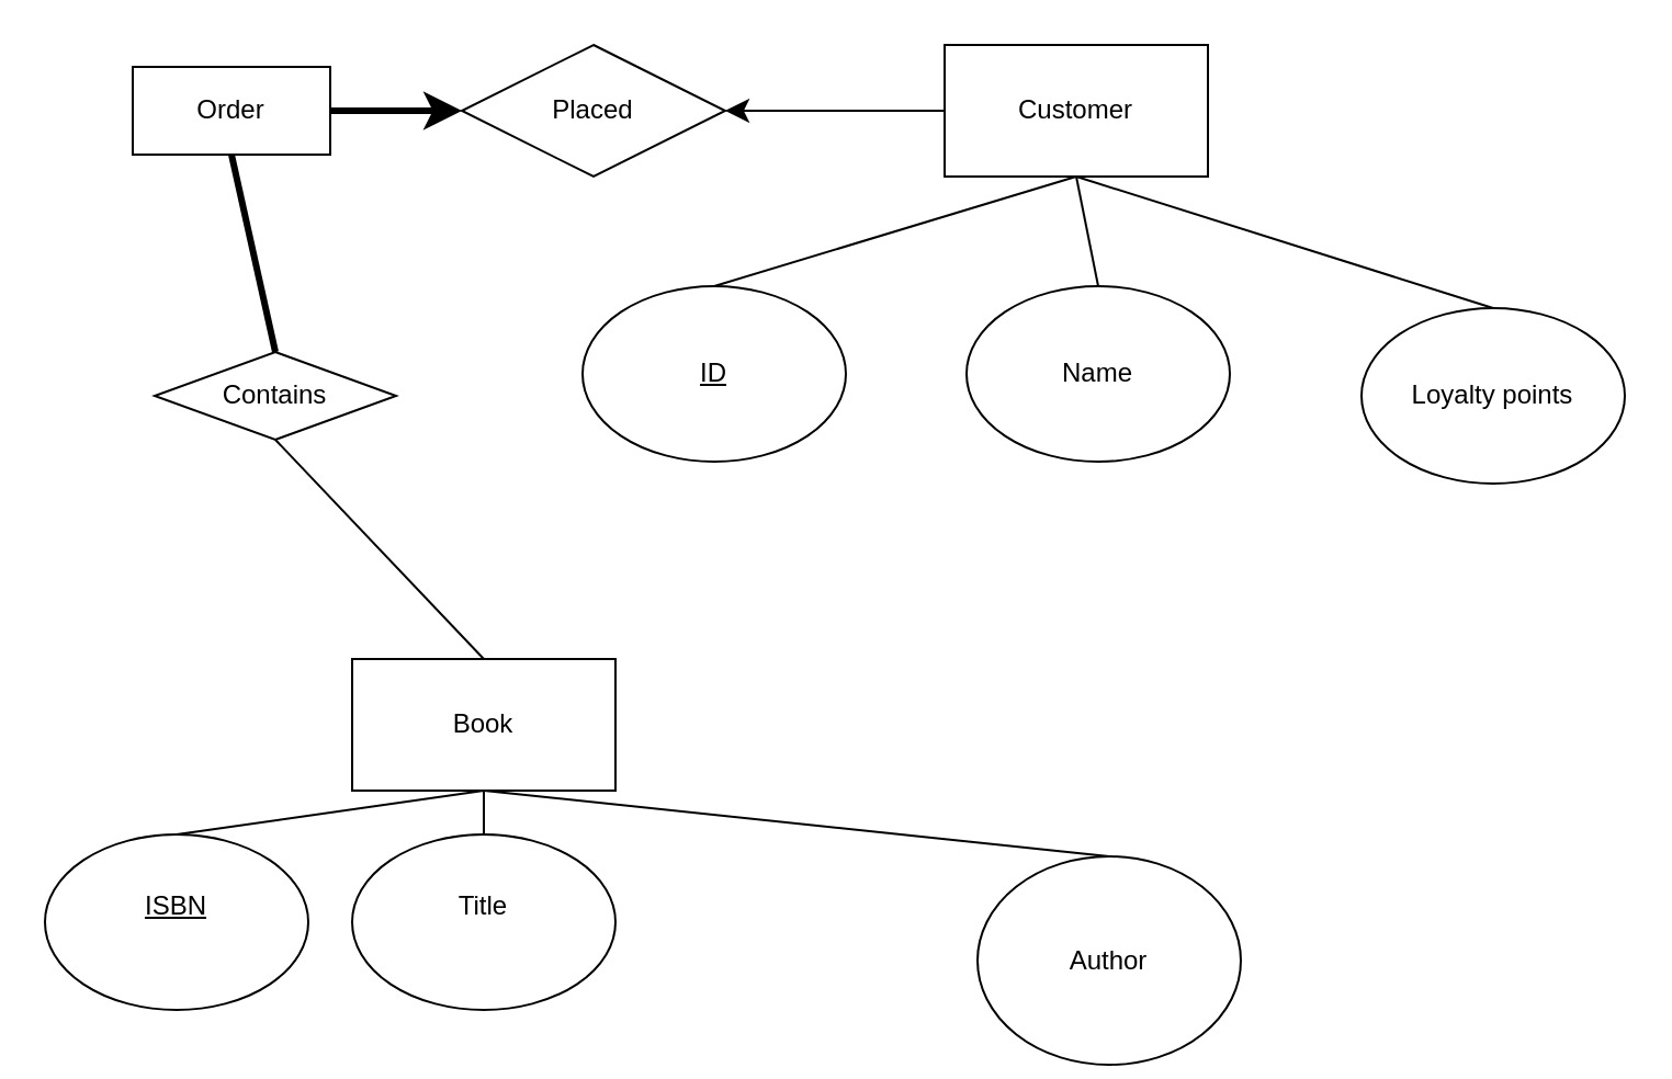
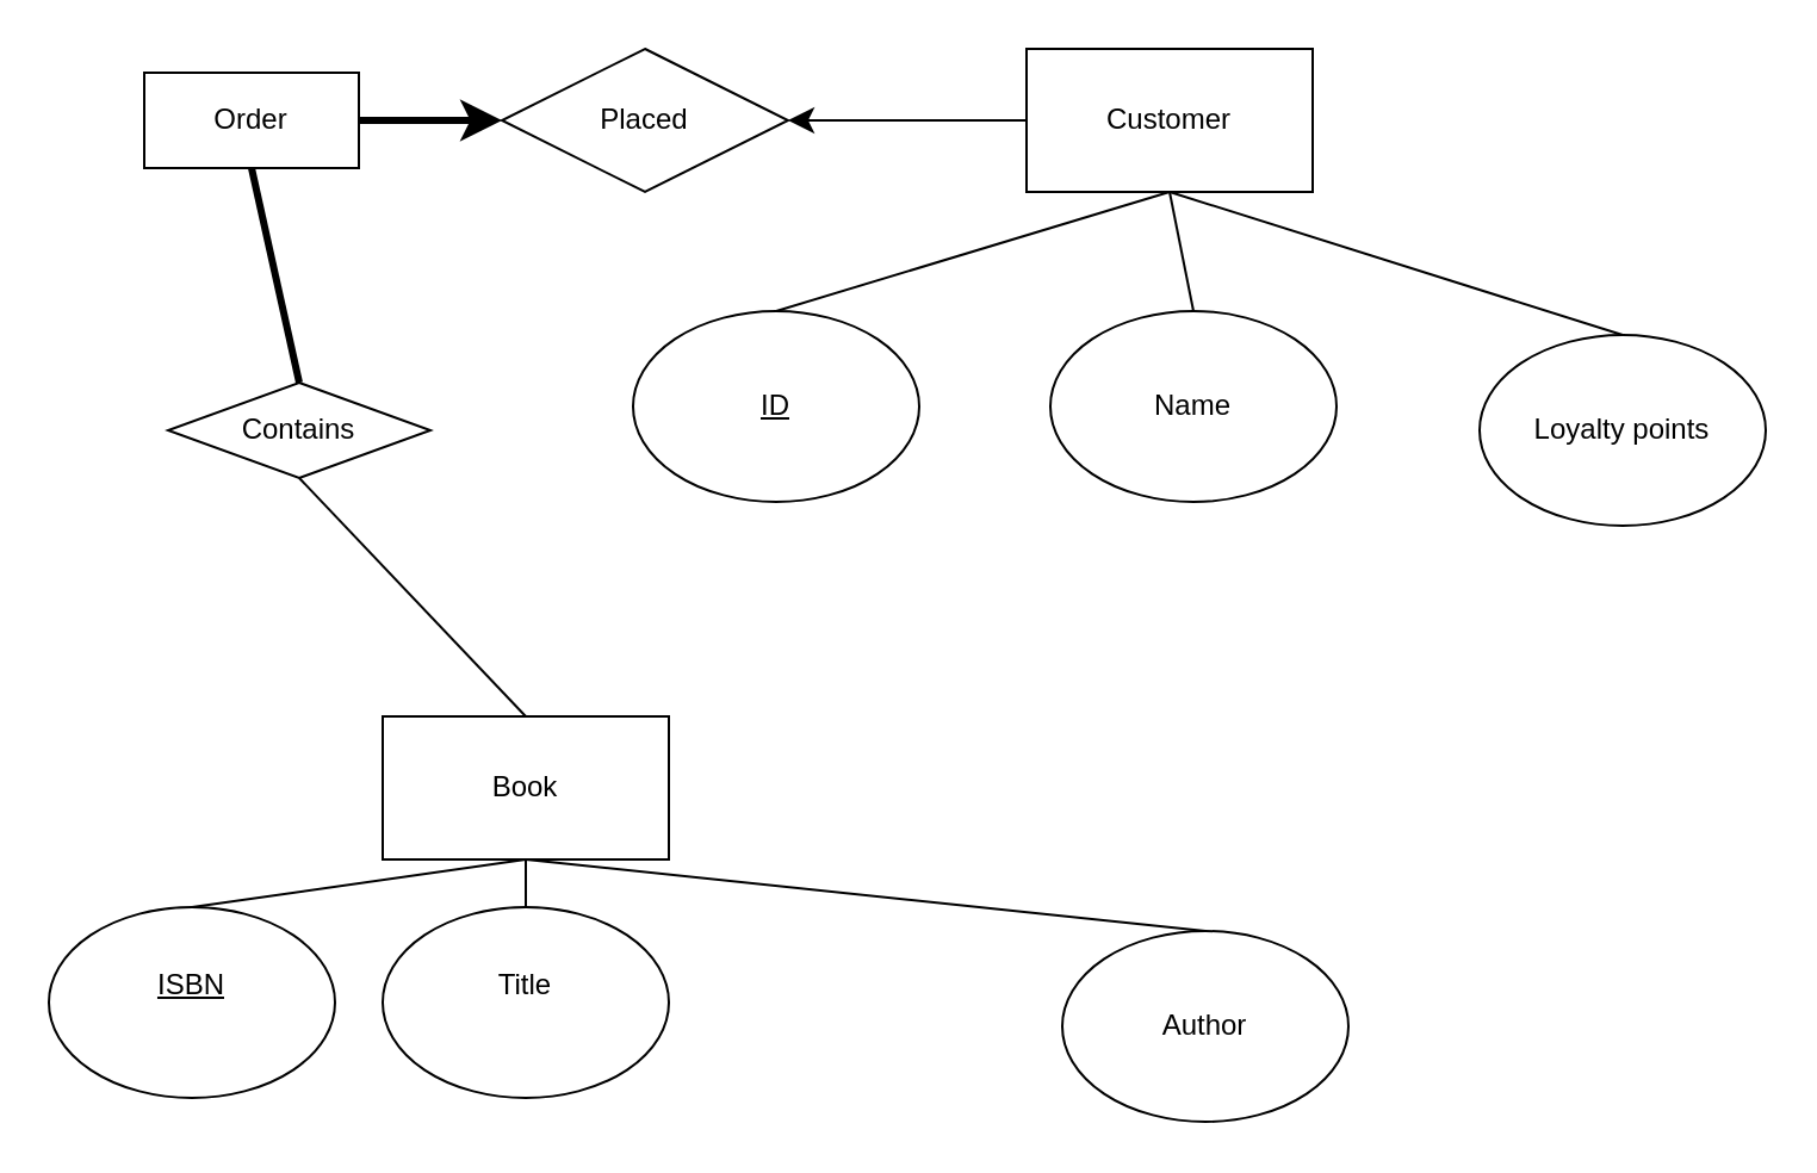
  <mxCell id="0" />
  <mxCell id="1" parent="0" />
  <mxCell id="2" value="Book" style="rounded=0;whiteSpace=wrap;html=1;" vertex="1" parent="1"><mxGeometry x="160" y="300" width="120" height="60" as="geometry" /></mxCell>
  <mxCell id="3" value="&lt;u&gt;ISBN&lt;/u&gt;&lt;div&gt;&lt;br&gt;&lt;/div&gt;" style="ellipse;whiteSpace=wrap;html=1;" vertex="1" parent="1"><mxGeometry x="20" y="380" width="120" height="80" as="geometry" /></mxCell>
  <mxCell id="4" value="Title&lt;div&gt;&lt;br&gt;&lt;/div&gt;" style="ellipse;whiteSpace=wrap;html=1;" vertex="1" parent="1"><mxGeometry x="160" y="380" width="120" height="80" as="geometry" /></mxCell>
  <mxCell id="5" value="" style="endArrow=none;html=1;rounded=0;fontSize=12;startSize=8;endSize=8;curved=1;exitX=0.5;exitY=0;exitDx=0;exitDy=0;entryX=0.5;entryY=1;entryDx=0;entryDy=0;" edge="1" parent="1" source="3" target="2"><mxGeometry width="50" height="50" relative="1" as="geometry"><mxPoint x="520" y="410" as="sourcePoint" /><mxPoint x="530" y="470" as="targetPoint" /></mxGeometry></mxCell>
  <mxCell id="6" value="" style="endArrow=none;html=1;rounded=0;fontSize=12;startSize=8;endSize=8;curved=1;exitX=0.5;exitY=0;exitDx=0;exitDy=0;entryX=0.5;entryY=1;entryDx=0;entryDy=0;" edge="1" parent="1" source="4" target="2"><mxGeometry width="50" height="50" relative="1" as="geometry"><mxPoint x="520" y="410" as="sourcePoint" /><mxPoint x="570" y="360" as="targetPoint" /></mxGeometry></mxCell>
  <mxCell id="7" value="Customer" style="rounded=0;whiteSpace=wrap;html=1;" vertex="1" parent="1"><mxGeometry x="430" y="20" width="120" height="60" as="geometry" /></mxCell>
  <mxCell id="8" value="" style="endArrow=none;html=1;rounded=0;fontSize=12;startSize=8;endSize=8;curved=1;entryX=0.5;entryY=1;entryDx=0;entryDy=0;exitX=0.5;exitY=0;exitDx=0;exitDy=0;" edge="1" parent="1" source="9" target="7"><mxGeometry width="50" height="50" relative="1" as="geometry"><mxPoint x="0" y="137.36" as="sourcePoint" /><mxPoint x="460.64" y="210" as="targetPoint" /></mxGeometry></mxCell>
  <mxCell id="9" value="&lt;u&gt;ID&lt;/u&gt;" style="ellipse;whiteSpace=wrap;html=1;" vertex="1" parent="1"><mxGeometry x="265" y="130" width="120" height="80" as="geometry" /></mxCell>
  <mxCell id="10" value="Name" style="ellipse;whiteSpace=wrap;html=1;" vertex="1" parent="1"><mxGeometry x="440" y="130" width="120" height="80" as="geometry" /></mxCell>
  <mxCell id="11" value="" style="endArrow=none;html=1;rounded=0;fontSize=12;startSize=8;endSize=8;curved=1;entryX=0.5;entryY=1;entryDx=0;entryDy=0;exitX=0.5;exitY=0;exitDx=0;exitDy=0;" edge="1" parent="1" source="10" target="7"><mxGeometry width="50" height="50" relative="1" as="geometry"><mxPoint x="120.64" y="130" as="sourcePoint" /><mxPoint x="460.64" y="210" as="targetPoint" /></mxGeometry></mxCell>
  <mxCell id="12" value="Loyalty points" style="ellipse;whiteSpace=wrap;html=1;" vertex="1" parent="1"><mxGeometry x="620" y="140" width="120" height="80" as="geometry" /></mxCell>
  <mxCell id="13" value="" style="endArrow=none;html=1;rounded=0;fontSize=12;startSize=8;endSize=8;curved=1;entryX=0.5;entryY=1;entryDx=0;entryDy=0;exitX=0.5;exitY=0;exitDx=0;exitDy=0;" edge="1" parent="1" source="12" target="7"><mxGeometry width="50" height="50" relative="1" as="geometry"><mxPoint x="390.64" y="140" as="sourcePoint" /><mxPoint x="460.64" y="210" as="targetPoint" /></mxGeometry></mxCell>
  <mxCell id="14" value="Order" style="rounded=0;whiteSpace=wrap;html=1;" vertex="1" parent="1"><mxGeometry x="60" y="30" width="90" height="40" as="geometry" /></mxCell>
  <mxCell id="15" value="Placed" style="rhombus;whiteSpace=wrap;html=1;" vertex="1" parent="1"><mxGeometry x="210" y="20" width="120" height="60" as="geometry" /></mxCell>
  <mxCell id="16" value="" style="endArrow=classic;html=1;rounded=0;fontSize=12;startSize=8;endSize=8;curved=1;exitX=0;exitY=0.5;exitDx=0;exitDy=0;entryX=1;entryY=0.5;entryDx=0;entryDy=0;" edge="1" parent="1" source="7" target="15"><mxGeometry width="50" height="50" relative="1" as="geometry"><mxPoint x="340" y="360" as="sourcePoint" /><mxPoint x="390" y="310" as="targetPoint" /></mxGeometry></mxCell>
  <mxCell id="17" value="" style="endArrow=classic;html=1;rounded=0;fontSize=12;startSize=8;endSize=8;curved=1;entryX=0;entryY=0.5;entryDx=0;entryDy=0;exitX=1;exitY=0.5;exitDx=0;exitDy=0;strokeWidth=3;" edge="1" parent="1" source="14" target="15"><mxGeometry width="50" height="50" relative="1" as="geometry"><mxPoint x="340" y="360" as="sourcePoint" /><mxPoint x="390" y="310" as="targetPoint" /></mxGeometry></mxCell>
  <mxCell id="18" value="Contains" style="rhombus;whiteSpace=wrap;html=1;" vertex="1" parent="1"><mxGeometry x="70" y="160" width="110" height="40" as="geometry" /></mxCell>
  <mxCell id="19" value="" style="endArrow=none;html=1;rounded=0;fontSize=12;startSize=8;endSize=8;curved=1;entryX=0.5;entryY=1;entryDx=0;entryDy=0;exitX=0.5;exitY=0;exitDx=0;exitDy=0;strokeWidth=3;" edge="1" parent="1" source="18" target="14"><mxGeometry width="50" height="50" relative="1" as="geometry"><mxPoint x="340" y="360" as="sourcePoint" /><mxPoint x="230" y="130" as="targetPoint" /></mxGeometry></mxCell>
  <mxCell id="20" value="" style="endArrow=none;html=1;rounded=0;fontSize=12;startSize=8;endSize=8;curved=1;entryX=0.5;entryY=1;entryDx=0;entryDy=0;exitX=0.5;exitY=0;exitDx=0;exitDy=0;" edge="1" parent="1" source="2" target="18"><mxGeometry width="50" height="50" relative="1" as="geometry"><mxPoint x="340" y="360" as="sourcePoint" /><mxPoint x="390" y="310" as="targetPoint" /></mxGeometry></mxCell>
- <mxCell id="21" value="Author" style="ellipse;whiteSpace=wrap;html=1;" vertex="1" parent="1"><mxGeometry x="445" y="390" width="120" height="95" as="geometry" /></mxCell>
+ <mxCell id="21" value="Author" style="ellipse;whiteSpace=wrap;html=1;" vertex="1" parent="1"><mxGeometry x="445" y="390" width="120" height="80" as="geometry" /></mxCell>
  <mxCell id="22" value="" style="endArrow=none;html=1;rounded=0;fontSize=12;startSize=8;endSize=8;curved=1;exitX=0.5;exitY=1;exitDx=0;exitDy=0;entryX=0.5;entryY=0;entryDx=0;entryDy=0;" edge="1" parent="1" source="2" target="21"><mxGeometry width="50" height="50" relative="1" as="geometry"><mxPoint x="345" y="300" as="sourcePoint" /><mxPoint x="395" y="250" as="targetPoint" /></mxGeometry></mxCell>
